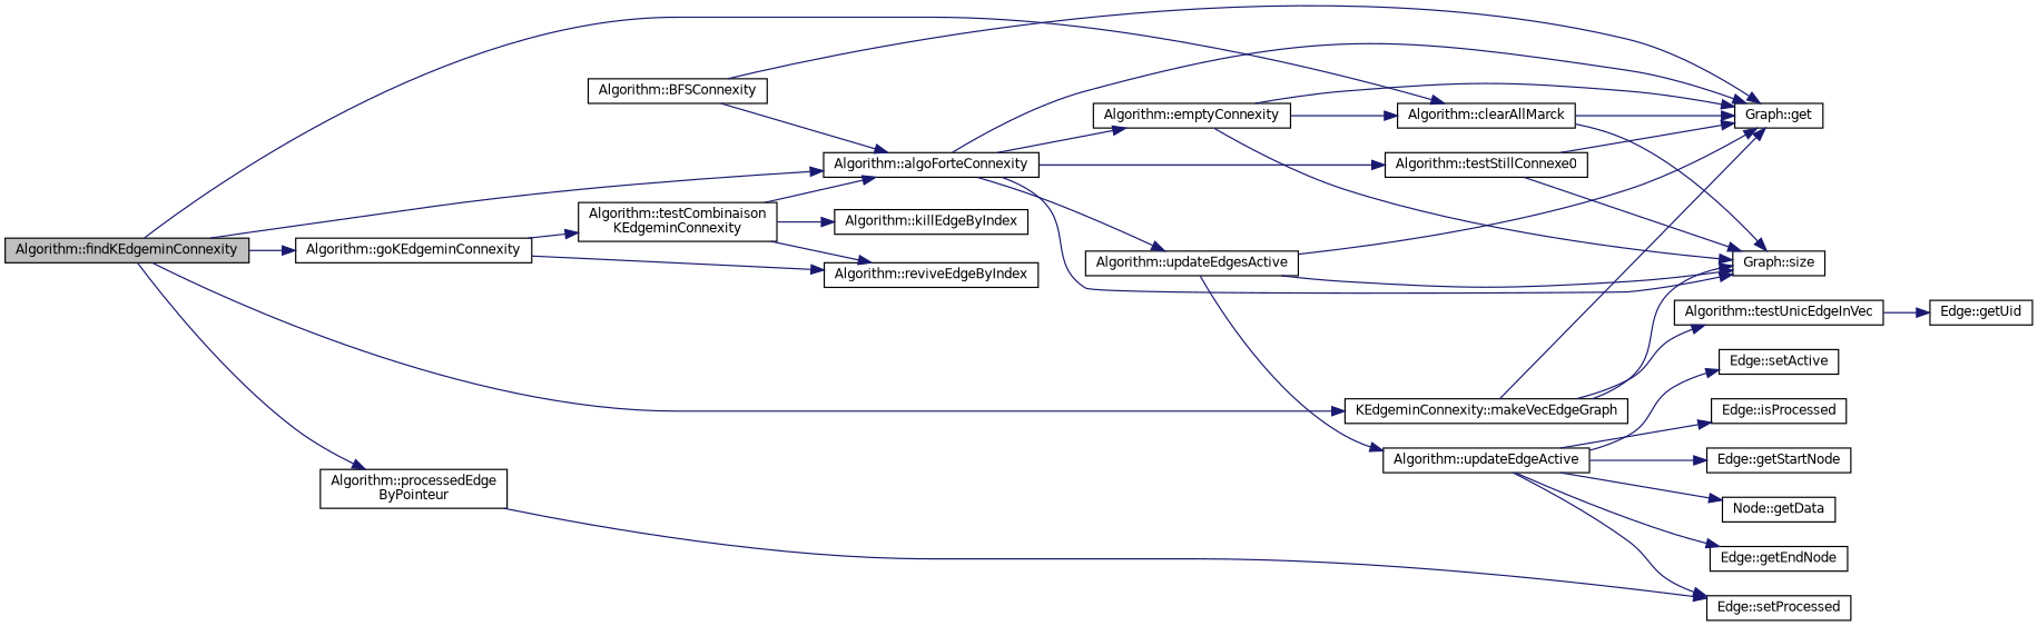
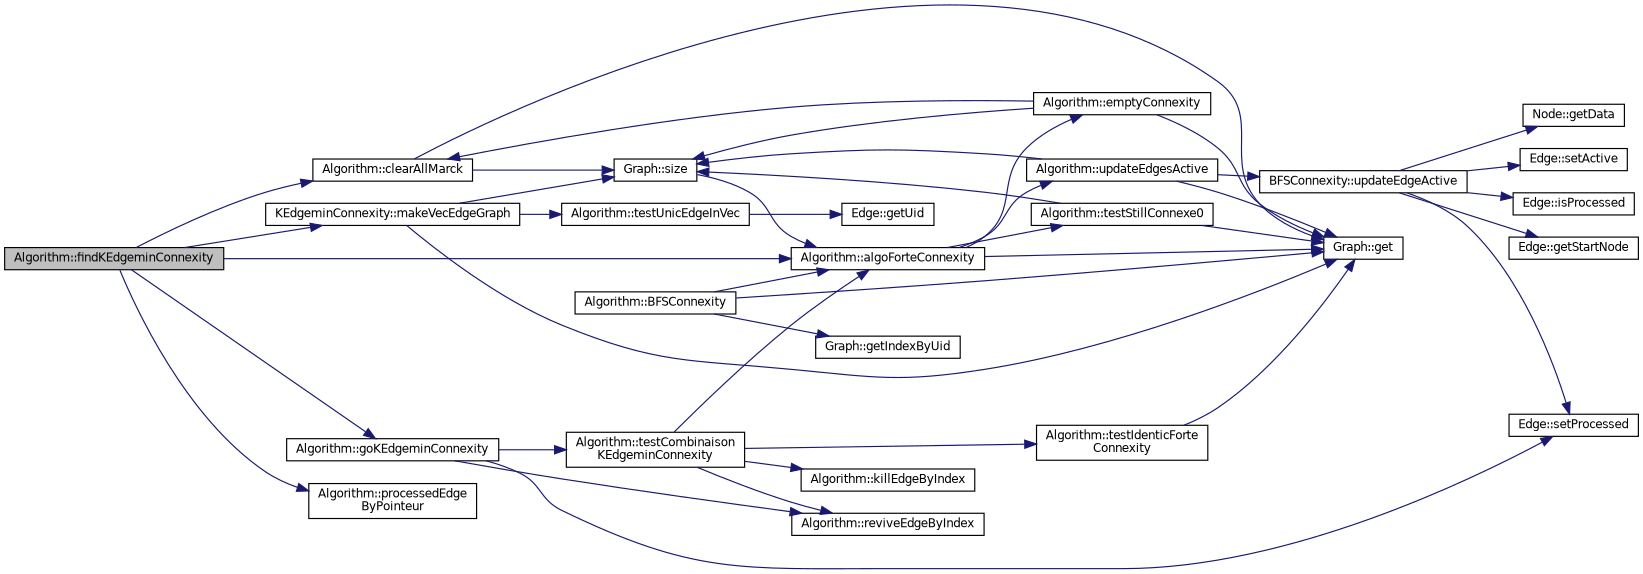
  digraph {
    rankdir=LR
    node [color=black fillcolor=white fontname=Helvetica fontsize=10 shape=record style=filled]
    edge [color=midnightblue fontname=Helvetica fontsize=10 labelfontname=Helvetica labelfontsize=10 style=solid]
    n1 [fillcolor=grey75 fontcolor=black height=0.2 label="Algorithm::findKEdgeminConnexity" width=0.4]
    n2 [height=0.2 label="Algorithm::clearAllMarck" width=0.4]
    n3 [height=0.2 label="Algorithm::algoForteConnexity" width=0.4]
    n4 [height=0.2 label="KEdgeminConnexity::makeVecEdgeGraph" width=0.4]
    n5 [height=0.2 label="Algorithm::goKEdgeminConnexity" width=0.4]
    n6 [height=0.2 label="Algorithm::processedEdge\lByPointeur" width=0.4]
    n7 [height=0.2 label="Graph::size" width=0.4]
    n8 [height=0.2 label="Graph::get" width=0.4]
    n9 [height=0.2 label="Algorithm::updateEdgesActive" width=0.4]
    n10 [height=0.2 label="Algorithm::testStillConnexe0" width=0.4]
    n11 [height=0.2 label="Algorithm::emptyConnexity" width=0.4]
    n12 [height=0.2 label="Algorithm::testUnicEdgeInVec" width=0.4]
    n13 [height=0.2 label="Algorithm::testCombinaison\lKEdgeminConnexity" width=0.4]
    n14 [height=0.2 label="Algorithm::reviveEdgeByIndex" width=0.4]
    n15 [height=0.2 label="Edge::setProcessed" width=0.4]
-   n16 [height=0.2 label="Algorithm::updateEdgeActive" width=0.4]
+   n16 [height=0.2 label="BFSConnexity::updateEdgeActive" width=0.4]
    n17 [height=0.2 label="Algorithm::BFSConnexity" width=0.4]
+   n18 [height=0.2 label="Graph::getIndexByUid" width=0.4]
    n19 [height=0.2 label="Edge::getStartNode" width=0.4]
    n20 [height=0.2 label="Node::getData" width=0.4]
-   n21 [height=0.2 label="Edge::getEndNode" width=0.4]
    n22 [height=0.2 label="Edge::setActive" width=0.4]
    n23 [height=0.2 label="Edge::isProcessed" width=0.4]
    n24 [height=0.2 label="Edge::getUid" width=0.4]
    n25 [height=0.2 label="Algorithm::killEdgeByIndex" width=0.4]
+   n26 [height=0.2 label="Algorithm::testIdenticForte\lConnexity" width=0.4]
    n1 -> n2
    n1 -> n3
    n1 -> n4
    n1 -> n5
    n1 -> n6
    n2 -> n7
    n2 -> n8
-   n3 -> n7
+   n7 -> n3
    n3 -> n8
    n3 -> n9
    n3 -> n10
    n3 -> n11
    n4 -> n7
    n4 -> n8
    n4 -> n12
    n5 -> n13
    n5 -> n14
-   n6 -> n15
+   n5 -> n15
    n9 -> n7
    n9 -> n8
    n9 -> n16
    n10 -> n7
    n10 -> n8
    n11 -> n2
    n11 -> n7
    n11 -> n8
    n12 -> n24
    n13 -> n3
    n13 -> n14
    n13 -> n25
+   n13 -> n26
    n16 -> n15
    n16 -> n19
    n16 -> n20
-   n16 -> n21
    n16 -> n22
    n16 -> n23
    n17 -> n3
    n17 -> n8
+   n17 -> n18
+   n26 -> n8
  }
